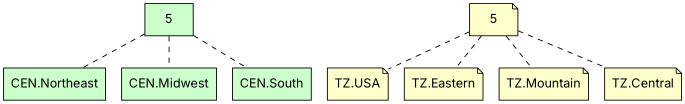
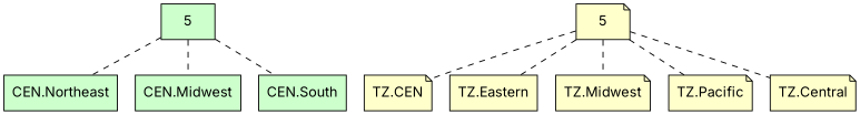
  graph {
    fontname=Inter
    rankdir=TB
    node [fillcolor="#FFFFCC" fontname=Inter shape=note style=filled]
    edge [fontname=Inter style=dashed]
    n1 [fillcolor="#CCFFCC" label=5 shape=box]
    n2 [fillcolor="#CCFFCC" label="CEN.Northeast" shape=box]
    n3 [fillcolor="#CCFFCC" label="CEN.Midwest" shape=box]
    n4 [fillcolor="#CCFFCC" label="CEN.South" shape=box]
    n5 [label=5]
-   n6 [label="TZ.USA"]
-   n7 [label="TZ.Eastern"]
-   n8 [label="TZ.Mountain"]
+   n6 [label="TZ.CEN"]
+   n7 [label="TZ.Eastern" shape=box]
+   n8 [label="TZ.Midwest"]
+   n9 [label="TZ.Pacific"]
    n10 [label="TZ.Central"]
    n1 -- n2
    n1 -- n3
    n1 -- n4
    n5 -- n6
    n5 -- n7
    n5 -- n8
+   n5 -- n9
    n5 -- n10
  }
